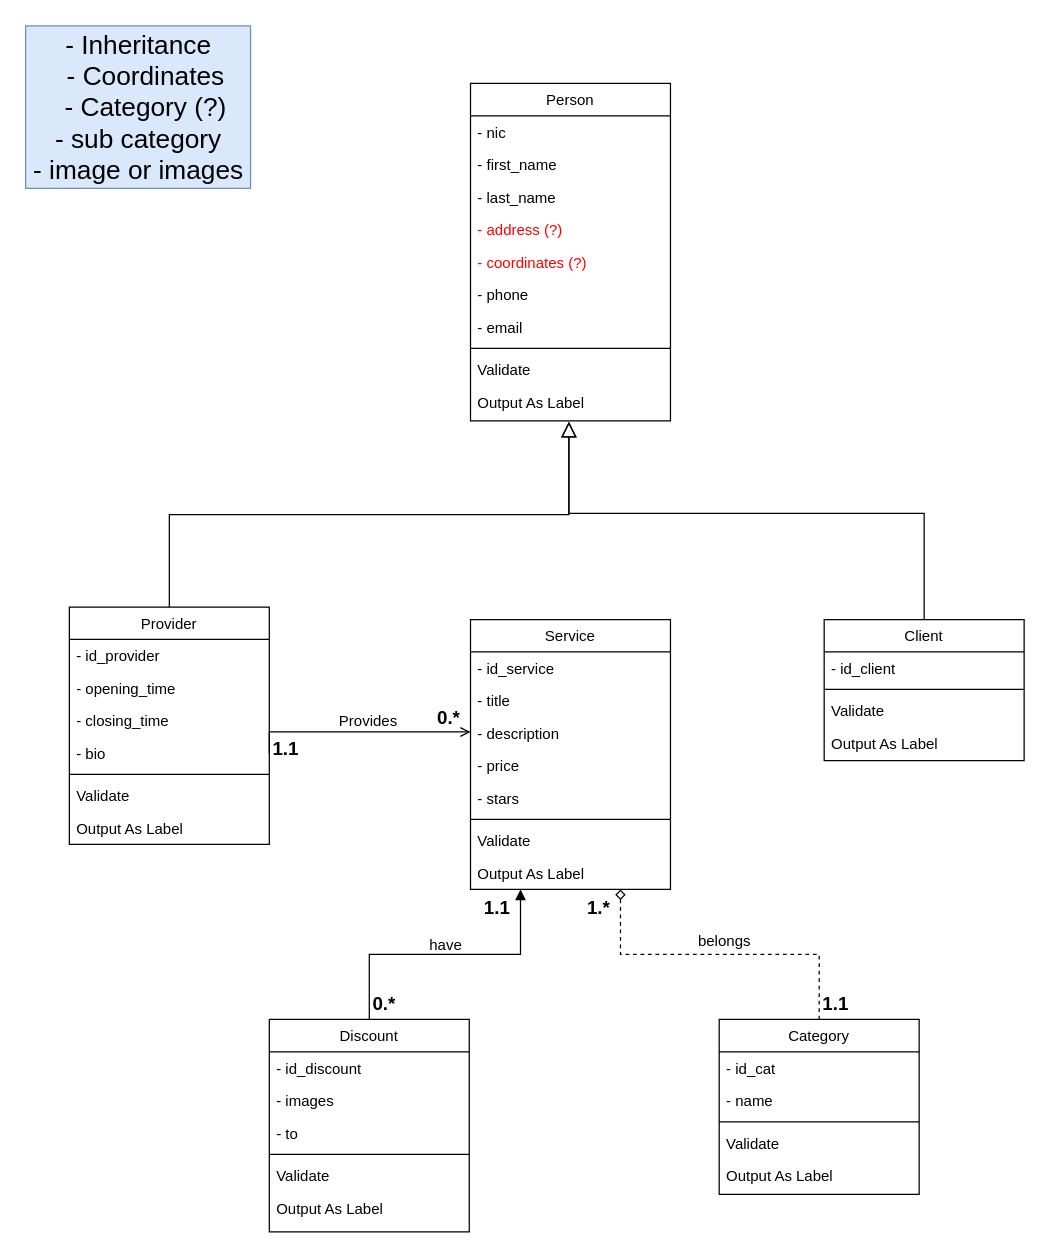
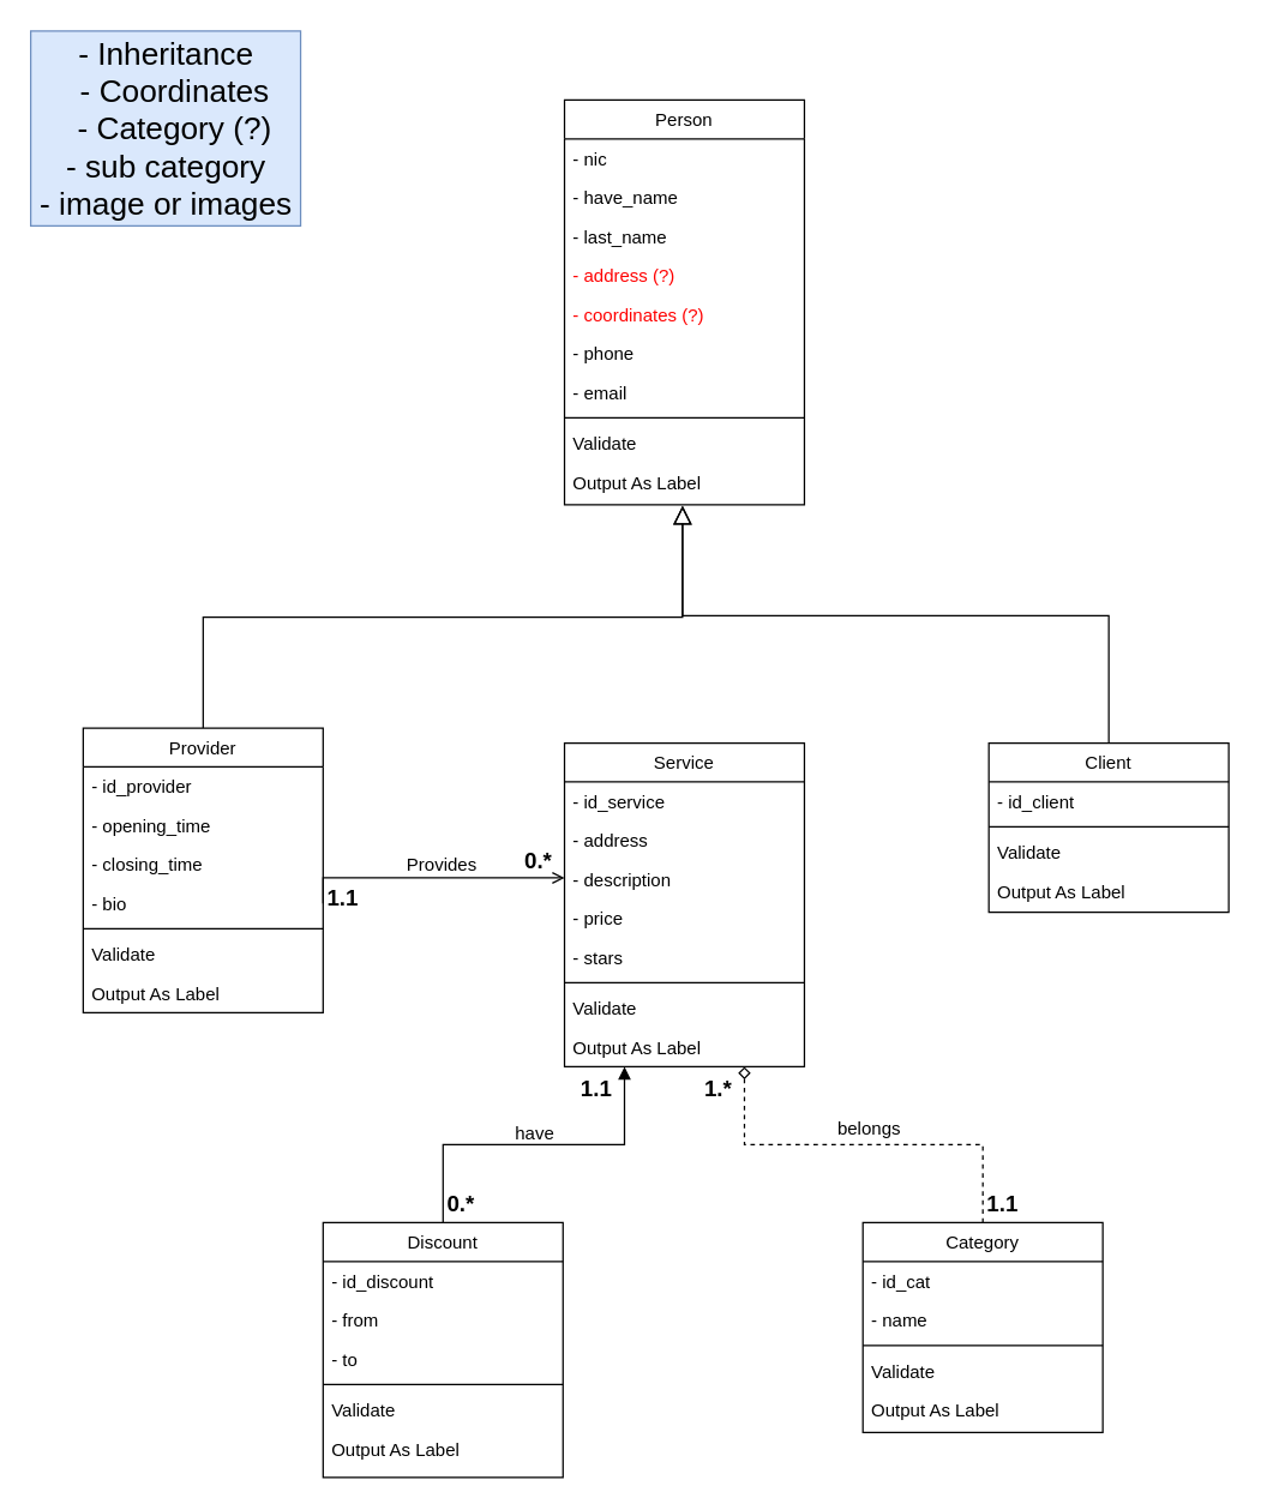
  <mxCell id="0" />
  <mxCell id="1" parent="0" />
  <mxCell id="2" value="Provider" style="swimlane;fontStyle=0;align=center;verticalAlign=top;childLayout=stackLayout;horizontal=1;startSize=26;horizontalStack=0;resizeParent=1;resizeLast=0;collapsible=1;marginBottom=0;rounded=0;shadow=0;strokeWidth=1;" parent="1" vertex="1"><mxGeometry x="55" y="485" width="160" height="190" as="geometry"><mxRectangle x="550" y="140" width="160" height="26" as="alternateBounds" /></mxGeometry></mxCell>
  <mxCell id="3" value="- id_provider" style="text;align=left;verticalAlign=top;spacingLeft=4;spacingRight=4;overflow=hidden;rotatable=0;points=[[0,0.5],[1,0.5]];portConstraint=eastwest;" parent="2" vertex="1"><mxGeometry y="26" width="160" height="26" as="geometry" /></mxCell>
  <mxCell id="4" value="- opening_time" style="text;align=left;verticalAlign=top;spacingLeft=4;spacingRight=4;overflow=hidden;rotatable=0;points=[[0,0.5],[1,0.5]];portConstraint=eastwest;rounded=0;shadow=0;html=0;" parent="2" vertex="1"><mxGeometry y="52" width="160" height="26" as="geometry" /></mxCell>
  <mxCell id="5" value="- closing_time" style="text;align=left;verticalAlign=top;spacingLeft=4;spacingRight=4;overflow=hidden;rotatable=0;points=[[0,0.5],[1,0.5]];portConstraint=eastwest;rounded=0;shadow=0;html=0;" parent="2" vertex="1"><mxGeometry y="78" width="160" height="26" as="geometry" /></mxCell>
  <mxCell id="6" value="- bio" style="text;align=left;verticalAlign=top;spacingLeft=4;spacingRight=4;overflow=hidden;rotatable=0;points=[[0,0.5],[1,0.5]];portConstraint=eastwest;rounded=0;shadow=0;html=0;" parent="2" vertex="1"><mxGeometry y="104" width="160" height="26" as="geometry" /></mxCell>
  <mxCell id="7" value="" style="line;html=1;strokeWidth=1;align=left;verticalAlign=middle;spacingTop=-1;spacingLeft=3;spacingRight=3;rotatable=0;labelPosition=right;points=[];portConstraint=eastwest;" parent="2" vertex="1"><mxGeometry y="130" width="160" height="8" as="geometry" /></mxCell>
  <mxCell id="8" value="Validate" style="text;align=left;verticalAlign=top;spacingLeft=4;spacingRight=4;overflow=hidden;rotatable=0;points=[[0,0.5],[1,0.5]];portConstraint=eastwest;" parent="2" vertex="1"><mxGeometry y="138" width="160" height="26" as="geometry" /></mxCell>
  <mxCell id="9" value="Output As Label" style="text;align=left;verticalAlign=top;spacingLeft=4;spacingRight=4;overflow=hidden;rotatable=0;points=[[0,0.5],[1,0.5]];portConstraint=eastwest;" parent="2" vertex="1"><mxGeometry y="164" width="160" height="26" as="geometry" /></mxCell>
  <mxCell id="10" value="Service" style="swimlane;fontStyle=0;align=center;verticalAlign=top;childLayout=stackLayout;horizontal=1;startSize=26;horizontalStack=0;resizeParent=1;resizeLast=0;collapsible=1;marginBottom=0;rounded=0;shadow=0;strokeWidth=1;" parent="1" vertex="1"><mxGeometry x="376" y="495" width="160" height="216" as="geometry"><mxRectangle x="550" y="140" width="160" height="26" as="alternateBounds" /></mxGeometry></mxCell>
  <mxCell id="11" value="- id_service" style="text;align=left;verticalAlign=top;spacingLeft=4;spacingRight=4;overflow=hidden;rotatable=0;points=[[0,0.5],[1,0.5]];portConstraint=eastwest;" parent="10" vertex="1"><mxGeometry y="26" width="160" height="26" as="geometry" /></mxCell>
- <mxCell id="12" value="- title" style="text;align=left;verticalAlign=top;spacingLeft=4;spacingRight=4;overflow=hidden;rotatable=0;points=[[0,0.5],[1,0.5]];portConstraint=eastwest;rounded=0;shadow=0;html=0;" parent="10" vertex="1"><mxGeometry y="52" width="160" height="26" as="geometry" /></mxCell>
+ <mxCell id="12" value="- address" style="text;align=left;verticalAlign=top;spacingLeft=4;spacingRight=4;overflow=hidden;rotatable=0;points=[[0,0.5],[1,0.5]];portConstraint=eastwest;rounded=0;shadow=0;html=0;" parent="10" vertex="1"><mxGeometry y="52" width="160" height="26" as="geometry" /></mxCell>
  <mxCell id="13" value="- description" style="text;align=left;verticalAlign=top;spacingLeft=4;spacingRight=4;overflow=hidden;rotatable=0;points=[[0,0.5],[1,0.5]];portConstraint=eastwest;rounded=0;shadow=0;html=0;" parent="10" vertex="1"><mxGeometry y="78" width="160" height="26" as="geometry" /></mxCell>
  <mxCell id="14" value="- price" style="text;align=left;verticalAlign=top;spacingLeft=4;spacingRight=4;overflow=hidden;rotatable=0;points=[[0,0.5],[1,0.5]];portConstraint=eastwest;rounded=0;shadow=0;html=0;" parent="10" vertex="1"><mxGeometry y="104" width="160" height="26" as="geometry" /></mxCell>
  <mxCell id="15" value="- stars" style="text;align=left;verticalAlign=top;spacingLeft=4;spacingRight=4;overflow=hidden;rotatable=0;points=[[0,0.5],[1,0.5]];portConstraint=eastwest;rounded=0;shadow=0;html=0;" parent="10" vertex="1"><mxGeometry y="130" width="160" height="26" as="geometry" /></mxCell>
  <mxCell id="16" value="" style="line;html=1;strokeWidth=1;align=left;verticalAlign=middle;spacingTop=-1;spacingLeft=3;spacingRight=3;rotatable=0;labelPosition=right;points=[];portConstraint=eastwest;" parent="10" vertex="1"><mxGeometry y="156" width="160" height="8" as="geometry" /></mxCell>
  <mxCell id="17" value="Validate" style="text;align=left;verticalAlign=top;spacingLeft=4;spacingRight=4;overflow=hidden;rotatable=0;points=[[0,0.5],[1,0.5]];portConstraint=eastwest;" parent="10" vertex="1"><mxGeometry y="164" width="160" height="26" as="geometry" /></mxCell>
  <mxCell id="18" value="Output As Label" style="text;align=left;verticalAlign=top;spacingLeft=4;spacingRight=4;overflow=hidden;rotatable=0;points=[[0,0.5],[1,0.5]];portConstraint=eastwest;" parent="10" vertex="1"><mxGeometry y="190" width="160" height="26" as="geometry" /></mxCell>
  <mxCell id="19" value="" style="endArrow=open;shadow=0;strokeWidth=1;rounded=0;endFill=1;edgeStyle=elbowEdgeStyle;elbow=vertical;exitX=1;exitY=0.5;exitDx=0;exitDy=0;" parent="1" source="6" target="13" edge="1"><mxGeometry x="0.5" y="41" relative="1" as="geometry"><mxPoint x="225" y="585" as="sourcePoint" /><mxPoint x="365" y="585" as="targetPoint" /><mxPoint x="-40" y="32" as="offset" /><Array as="points"><mxPoint x="355" y="585" /></Array></mxGeometry></mxCell>
  <mxCell id="20" value="1.1" style="resizable=0;align=left;verticalAlign=bottom;labelBackgroundColor=none;fontSize=15;fontStyle=1" parent="19" connectable="0" vertex="1"><mxGeometry x="-1" relative="1" as="geometry"><mxPoint x="1" y="6" as="offset" /></mxGeometry></mxCell>
  <mxCell id="21" value="0.*" style="resizable=0;align=right;verticalAlign=bottom;labelBackgroundColor=none;fontSize=15;fontStyle=1" parent="19" connectable="0" vertex="1"><mxGeometry x="1" relative="1" as="geometry"><mxPoint x="-7" y="-2" as="offset" /></mxGeometry></mxCell>
  <mxCell id="22" value="Provides" style="text;html=1;resizable=0;points=[];;align=center;verticalAlign=middle;labelBackgroundColor=none;rounded=0;shadow=0;strokeWidth=1;fontSize=12;" parent="19" vertex="1" connectable="0"><mxGeometry x="0.5" y="49" relative="1" as="geometry"><mxPoint x="-39" y="40" as="offset" /></mxGeometry></mxCell>
  <mxCell id="23" value="Client" style="swimlane;fontStyle=0;align=center;verticalAlign=top;childLayout=stackLayout;horizontal=1;startSize=26;horizontalStack=0;resizeParent=1;resizeLast=0;collapsible=1;marginBottom=0;rounded=0;shadow=0;strokeWidth=1;" parent="1" vertex="1"><mxGeometry x="659" y="495" width="160" height="113" as="geometry"><mxRectangle x="550" y="140" width="160" height="26" as="alternateBounds" /></mxGeometry></mxCell>
  <mxCell id="24" value="- id_client" style="text;align=left;verticalAlign=top;spacingLeft=4;spacingRight=4;overflow=hidden;rotatable=0;points=[[0,0.5],[1,0.5]];portConstraint=eastwest;" parent="23" vertex="1"><mxGeometry y="26" width="160" height="26" as="geometry" /></mxCell>
  <mxCell id="25" value="" style="line;html=1;strokeWidth=1;align=left;verticalAlign=middle;spacingTop=-1;spacingLeft=3;spacingRight=3;rotatable=0;labelPosition=right;points=[];portConstraint=eastwest;" parent="23" vertex="1"><mxGeometry y="52" width="160" height="8" as="geometry" /></mxCell>
  <mxCell id="26" value="Validate" style="text;align=left;verticalAlign=top;spacingLeft=4;spacingRight=4;overflow=hidden;rotatable=0;points=[[0,0.5],[1,0.5]];portConstraint=eastwest;" parent="23" vertex="1"><mxGeometry y="60" width="160" height="26" as="geometry" /></mxCell>
  <mxCell id="27" value="Output As Label" style="text;align=left;verticalAlign=top;spacingLeft=4;spacingRight=4;overflow=hidden;rotatable=0;points=[[0,0.5],[1,0.5]];portConstraint=eastwest;" parent="23" vertex="1"><mxGeometry y="86" width="160" height="26" as="geometry" /></mxCell>
  <mxCell id="28" value="Person" style="swimlane;fontStyle=0;align=center;verticalAlign=top;childLayout=stackLayout;horizontal=1;startSize=26;horizontalStack=0;resizeParent=1;resizeLast=0;collapsible=1;marginBottom=0;rounded=0;shadow=0;strokeWidth=1;" parent="1" vertex="1"><mxGeometry x="376" y="66" width="160" height="270" as="geometry"><mxRectangle x="550" y="140" width="160" height="26" as="alternateBounds" /></mxGeometry></mxCell>
  <mxCell id="29" value="- nic" style="text;align=left;verticalAlign=top;spacingLeft=4;spacingRight=4;overflow=hidden;rotatable=0;points=[[0,0.5],[1,0.5]];portConstraint=eastwest;rounded=0;shadow=0;html=0;" parent="28" vertex="1"><mxGeometry y="26" width="160" height="26" as="geometry" /></mxCell>
- <mxCell id="30" value="- first_name" style="text;align=left;verticalAlign=top;spacingLeft=4;spacingRight=4;overflow=hidden;rotatable=0;points=[[0,0.5],[1,0.5]];portConstraint=eastwest;rounded=0;shadow=0;html=0;" parent="28" vertex="1"><mxGeometry y="52" width="160" height="26" as="geometry" /></mxCell>
+ <mxCell id="30" value="- have_name" style="text;align=left;verticalAlign=top;spacingLeft=4;spacingRight=4;overflow=hidden;rotatable=0;points=[[0,0.5],[1,0.5]];portConstraint=eastwest;rounded=0;shadow=0;html=0;" parent="28" vertex="1"><mxGeometry y="52" width="160" height="26" as="geometry" /></mxCell>
  <mxCell id="31" value="- last_name" style="text;align=left;verticalAlign=top;spacingLeft=4;spacingRight=4;overflow=hidden;rotatable=0;points=[[0,0.5],[1,0.5]];portConstraint=eastwest;rounded=0;shadow=0;html=0;" parent="28" vertex="1"><mxGeometry y="78" width="160" height="26" as="geometry" /></mxCell>
  <mxCell id="32" value="- address (?)" style="text;align=left;verticalAlign=top;spacingLeft=4;spacingRight=4;overflow=hidden;rotatable=0;points=[[0,0.5],[1,0.5]];portConstraint=eastwest;rounded=0;shadow=0;html=0;fontColor=#FF0000;" parent="28" vertex="1"><mxGeometry y="104" width="160" height="26" as="geometry" /></mxCell>
  <mxCell id="33" value="- coordinates (?)" style="text;align=left;verticalAlign=top;spacingLeft=4;spacingRight=4;overflow=hidden;rotatable=0;points=[[0,0.5],[1,0.5]];portConstraint=eastwest;rounded=0;shadow=0;html=0;fontColor=#FF0000;" parent="28" vertex="1"><mxGeometry y="130" width="160" height="26" as="geometry" /></mxCell>
  <mxCell id="34" value="- phone" style="text;align=left;verticalAlign=top;spacingLeft=4;spacingRight=4;overflow=hidden;rotatable=0;points=[[0,0.5],[1,0.5]];portConstraint=eastwest;rounded=0;shadow=0;html=0;" parent="28" vertex="1"><mxGeometry y="156" width="160" height="26" as="geometry" /></mxCell>
  <mxCell id="35" value="- email" style="text;align=left;verticalAlign=top;spacingLeft=4;spacingRight=4;overflow=hidden;rotatable=0;points=[[0,0.5],[1,0.5]];portConstraint=eastwest;rounded=0;shadow=0;html=0;" parent="28" vertex="1"><mxGeometry y="182" width="160" height="26" as="geometry" /></mxCell>
  <mxCell id="36" value="" style="line;html=1;strokeWidth=1;align=left;verticalAlign=middle;spacingTop=-1;spacingLeft=3;spacingRight=3;rotatable=0;labelPosition=right;points=[];portConstraint=eastwest;" parent="28" vertex="1"><mxGeometry y="208" width="160" height="8" as="geometry" /></mxCell>
  <mxCell id="37" value="Validate" style="text;align=left;verticalAlign=top;spacingLeft=4;spacingRight=4;overflow=hidden;rotatable=0;points=[[0,0.5],[1,0.5]];portConstraint=eastwest;" parent="28" vertex="1"><mxGeometry y="216" width="160" height="26" as="geometry" /></mxCell>
  <mxCell id="38" value="Output As Label" style="text;align=left;verticalAlign=top;spacingLeft=4;spacingRight=4;overflow=hidden;rotatable=0;points=[[0,0.5],[1,0.5]];portConstraint=eastwest;" parent="28" vertex="1"><mxGeometry y="242" width="160" height="26" as="geometry" /></mxCell>
  <mxCell id="39" value="" style="endArrow=block;endSize=10;endFill=0;shadow=0;strokeWidth=1;rounded=0;edgeStyle=elbowEdgeStyle;elbow=vertical;exitX=0.5;exitY=0;exitDx=0;exitDy=0;entryX=0.492;entryY=1.105;entryDx=0;entryDy=0;entryPerimeter=0;" parent="1" source="2" target="38" edge="1"><mxGeometry width="160" relative="1" as="geometry"><mxPoint x="135" y="477" as="sourcePoint" /><mxPoint x="455" as="targetPoint" y="335" /></mxGeometry></mxCell>
  <mxCell id="40" value="" style="endArrow=block;endSize=10;endFill=0;shadow=0;strokeWidth=1;rounded=0;edgeStyle=elbowEdgeStyle;elbow=vertical;exitX=0.5;exitY=0;exitDx=0;exitDy=0;entryX=0.492;entryY=1.105;entryDx=0;entryDy=0;entryPerimeter=0;" parent="1" source="23" target="38" edge="1"><mxGeometry width="160" relative="1" as="geometry"><mxPoint x="739" y="484" as="sourcePoint" /><mxPoint x="455" y="355" as="targetPoint" /><Array as="points"><mxPoint x="605" y="410" /></Array></mxGeometry></mxCell>
  <mxCell id="41" value="- Inheritance&lt;br style=&quot;font-size: 21px&quot;&gt;&amp;nbsp; - Coordinates&lt;br style=&quot;font-size: 21px&quot;&gt;&amp;nbsp; - Category (?)&lt;br&gt;- sub category&lt;br&gt;- image or images&lt;br&gt;" style="text;html=1;align=center;verticalAlign=middle;resizable=0;points=[];autosize=1;strokeColor=#6c8ebf;fillColor=#dae8fc;fontSize=21;" parent="1" vertex="1"><mxGeometry x="20" y="20" width="180" height="130" as="geometry" /></mxCell>
  <mxCell id="42" value="Discount" style="swimlane;fontStyle=0;align=center;verticalAlign=top;childLayout=stackLayout;horizontal=1;startSize=26;horizontalStack=0;resizeParent=1;resizeLast=0;collapsible=1;marginBottom=0;rounded=0;shadow=0;strokeWidth=1;" parent="1" vertex="1"><mxGeometry x="215" y="815" width="160" height="170" as="geometry"><mxRectangle x="550" y="140" width="160" height="26" as="alternateBounds" /></mxGeometry></mxCell>
  <mxCell id="43" value="- id_discount" style="text;align=left;verticalAlign=top;spacingLeft=4;spacingRight=4;overflow=hidden;rotatable=0;points=[[0,0.5],[1,0.5]];portConstraint=eastwest;" parent="42" vertex="1"><mxGeometry y="26" width="160" height="26" as="geometry" /></mxCell>
- <mxCell id="44" value="- images" style="text;align=left;verticalAlign=top;spacingLeft=4;spacingRight=4;overflow=hidden;rotatable=0;points=[[0,0.5],[1,0.5]];portConstraint=eastwest;rounded=0;shadow=0;html=0;" parent="42" vertex="1"><mxGeometry y="52" width="160" height="26" as="geometry" /></mxCell>
+ <mxCell id="44" value="- from" style="text;align=left;verticalAlign=top;spacingLeft=4;spacingRight=4;overflow=hidden;rotatable=0;points=[[0,0.5],[1,0.5]];portConstraint=eastwest;rounded=0;shadow=0;html=0;" parent="42" vertex="1"><mxGeometry y="52" width="160" height="26" as="geometry" /></mxCell>
  <mxCell id="45" value="- to" style="text;align=left;verticalAlign=top;spacingLeft=4;spacingRight=4;overflow=hidden;rotatable=0;points=[[0,0.5],[1,0.5]];portConstraint=eastwest;rounded=0;shadow=0;html=0;" parent="42" vertex="1"><mxGeometry y="78" width="160" height="26" as="geometry" /></mxCell>
  <mxCell id="46" value="" style="line;html=1;strokeWidth=1;align=left;verticalAlign=middle;spacingTop=-1;spacingLeft=3;spacingRight=3;rotatable=0;labelPosition=right;points=[];portConstraint=eastwest;" parent="42" vertex="1"><mxGeometry y="104" width="160" height="8" as="geometry" /></mxCell>
  <mxCell id="47" value="Validate" style="text;align=left;verticalAlign=top;spacingLeft=4;spacingRight=4;overflow=hidden;rotatable=0;points=[[0,0.5],[1,0.5]];portConstraint=eastwest;" parent="42" vertex="1"><mxGeometry y="112" width="160" height="26" as="geometry" /></mxCell>
  <mxCell id="48" value="Output As Label" style="text;align=left;verticalAlign=top;spacingLeft=4;spacingRight=4;overflow=hidden;rotatable=0;points=[[0,0.5],[1,0.5]];portConstraint=eastwest;" parent="42" vertex="1"><mxGeometry y="138" width="160" height="26" as="geometry" /></mxCell>
  <mxCell id="49" value="Category" style="swimlane;fontStyle=0;align=center;verticalAlign=top;childLayout=stackLayout;horizontal=1;startSize=26;horizontalStack=0;resizeParent=1;resizeLast=0;collapsible=1;marginBottom=0;rounded=0;shadow=0;strokeWidth=1;" parent="1" vertex="1"><mxGeometry x="575" y="815" width="160" height="140" as="geometry"><mxRectangle x="550" y="140" width="160" height="26" as="alternateBounds" /></mxGeometry></mxCell>
  <mxCell id="50" value="- id_cat" style="text;align=left;verticalAlign=top;spacingLeft=4;spacingRight=4;overflow=hidden;rotatable=0;points=[[0,0.5],[1,0.5]];portConstraint=eastwest;" parent="49" vertex="1"><mxGeometry y="26" width="160" height="26" as="geometry" /></mxCell>
  <mxCell id="51" value="- name" style="text;align=left;verticalAlign=top;spacingLeft=4;spacingRight=4;overflow=hidden;rotatable=0;points=[[0,0.5],[1,0.5]];portConstraint=eastwest;rounded=0;shadow=0;html=0;" parent="49" vertex="1"><mxGeometry y="52" width="160" height="26" as="geometry" /></mxCell>
  <mxCell id="52" value="" style="line;html=1;strokeWidth=1;align=left;verticalAlign=middle;spacingTop=-1;spacingLeft=3;spacingRight=3;rotatable=0;labelPosition=right;points=[];portConstraint=eastwest;" parent="49" vertex="1"><mxGeometry y="78" width="160" height="8" as="geometry" /></mxCell>
  <mxCell id="53" value="Validate" style="text;align=left;verticalAlign=top;spacingLeft=4;spacingRight=4;overflow=hidden;rotatable=0;points=[[0,0.5],[1,0.5]];portConstraint=eastwest;" parent="49" vertex="1"><mxGeometry y="86" width="160" height="26" as="geometry" /></mxCell>
  <mxCell id="54" value="Output As Label" style="text;align=left;verticalAlign=top;spacingLeft=4;spacingRight=4;overflow=hidden;rotatable=0;points=[[0,0.5],[1,0.5]];portConstraint=eastwest;" parent="49" vertex="1"><mxGeometry y="112" width="160" height="26" as="geometry" /></mxCell>
  <mxCell id="55" value="" style="endArrow=block;shadow=0;strokeWidth=1;rounded=0;endFill=1;edgeStyle=elbowEdgeStyle;elbow=vertical;exitX=0.5;exitY=0;exitDx=0;exitDy=0;entryX=0.25;entryY=1;entryDx=0;entryDy=0;" parent="1" source="42" target="10" edge="1"><mxGeometry x="0.5" y="41" relative="1" as="geometry"><mxPoint x="235" y="715" as="sourcePoint" /><mxPoint x="396" y="751" as="targetPoint" /><mxPoint x="-40" y="32" as="offset" /></mxGeometry></mxCell>
  <mxCell id="56" value="0.*" style="resizable=0;align=left;verticalAlign=bottom;labelBackgroundColor=none;fontSize=15;fontStyle=1" parent="55" connectable="0" vertex="1"><mxGeometry x="-1" relative="1" as="geometry"><mxPoint x="1" y="-3" as="offset" /></mxGeometry></mxCell>
  <mxCell id="57" value="1.1" style="resizable=0;align=right;verticalAlign=bottom;labelBackgroundColor=none;fontSize=15;fontStyle=1" parent="55" connectable="0" vertex="1"><mxGeometry x="1" relative="1" as="geometry"><mxPoint x="-7" y="24" as="offset" /></mxGeometry></mxCell>
  <mxCell id="58" value="have" style="text;html=1;resizable=0;points=[];;align=center;verticalAlign=middle;labelBackgroundColor=none;rounded=0;shadow=0;strokeWidth=1;fontSize=12;" parent="55" vertex="1" connectable="0"><mxGeometry x="0.5" y="49" relative="1" as="geometry"><mxPoint x="-57" y="41" as="offset" /></mxGeometry></mxCell>
  <mxCell id="59" value="" style="endArrow=diamond;shadow=0;strokeWidth=1;rounded=0;endFill=0;edgeStyle=elbowEdgeStyle;elbow=vertical;exitX=0.5;exitY=0;exitDx=0;exitDy=0;entryX=0.75;entryY=1;entryDx=0;entryDy=0;dashed=1;" parent="1" source="49" target="10" edge="1"><mxGeometry x="0.5" y="41" relative="1" as="geometry"><mxPoint x="305" y="825" as="sourcePoint" /><mxPoint x="426" y="705" as="targetPoint" /><mxPoint x="-40" y="32" as="offset" /></mxGeometry></mxCell>
  <mxCell id="60" value="1.1" style="resizable=0;align=left;verticalAlign=bottom;labelBackgroundColor=none;fontSize=15;fontStyle=1" parent="59" connectable="0" vertex="1"><mxGeometry x="-1" relative="1" as="geometry"><mxPoint x="1" y="-3" as="offset" /></mxGeometry></mxCell>
  <mxCell id="61" value="1.*" style="resizable=0;align=right;verticalAlign=bottom;labelBackgroundColor=none;fontSize=15;fontStyle=1" parent="59" connectable="0" vertex="1"><mxGeometry x="1" relative="1" as="geometry"><mxPoint x="-7" y="24" as="offset" /></mxGeometry></mxCell>
  <mxCell id="62" value="belongs" style="text;html=1;resizable=0;points=[];;align=center;verticalAlign=middle;labelBackgroundColor=none;rounded=0;shadow=0;strokeWidth=1;fontSize=12;" parent="59" vertex="1" connectable="0"><mxGeometry x="0.5" y="49" relative="1" as="geometry"><mxPoint x="68" y="-60" as="offset" /></mxGeometry></mxCell>
